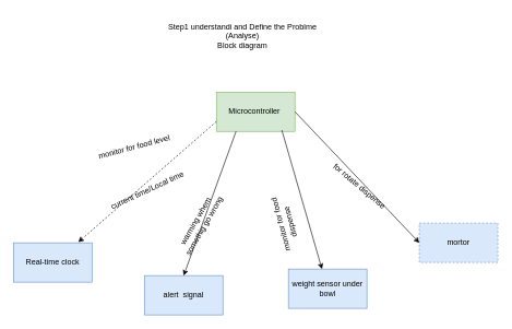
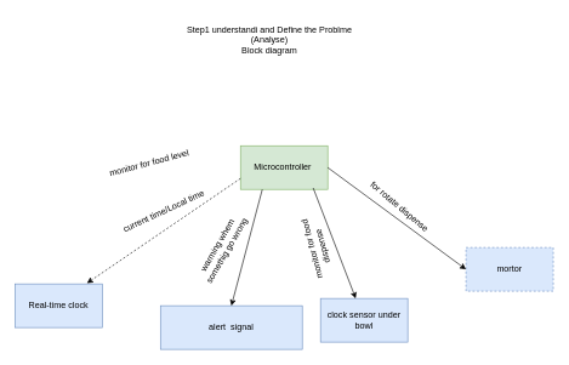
  <mxCell id="0" />
  <mxCell id="1" parent="0" />
- <mxCell id="2" value="Microcontroller&amp;nbsp;" style="rounded=0;whiteSpace=wrap;html=1;fillColor=#d5e8d4;strokeColor=#82b366;" vertex="1" parent="1"><mxGeometry x="330" y="140" width="120" height="60" as="geometry" /></mxCell>
- <mxCell id="3" value="Real-time clock" style="rounded=0;whiteSpace=wrap;html=1;fillColor=#dae8fc;strokeColor=#6c8ebf;" vertex="1" parent="1"><mxGeometry x="20" y="370" width="120" height="60" as="geometry" /></mxCell>
- <mxCell id="4" value="weight sensor under bowl" style="rounded=0;whiteSpace=wrap;html=1;fillColor=#dae8fc;strokeColor=#6c8ebf;" vertex="1" parent="1"><mxGeometry x="440" y="410" width="120" height="60" as="geometry" /></mxCell>
+ <mxCell id="2" value="Microcontroller&amp;nbsp;" style="rounded=0;whiteSpace=wrap;html=1;fillColor=#d5e8d4;strokeColor=#82b366;" vertex="1" parent="1"><mxGeometry x="330" y="200" width="120" height="60" as="geometry" /></mxCell>
+ <mxCell id="3" value="Real-time clock" style="rounded=0;whiteSpace=wrap;html=1;fillColor=#dae8fc;strokeColor=#6c8ebf;" vertex="1" parent="1"><mxGeometry x="20" y="390" width="120" height="60" as="geometry" /></mxCell>
+ <mxCell id="4" value="clock sensor under bowl" style="rounded=0;whiteSpace=wrap;html=1;fillColor=#dae8fc;strokeColor=#6c8ebf;" vertex="1" parent="1"><mxGeometry x="440" y="410" width="120" height="60" as="geometry" /></mxCell>
  <mxCell id="5" value="mortor" style="rounded=0;whiteSpace=wrap;html=1;fillColor=#dae8fc;strokeColor=#6c8ebf;dashed=1;" vertex="1" parent="1"><mxGeometry x="640" y="340" width="120" height="60" as="geometry" /></mxCell>
- <mxCell id="6" value="alert&amp;nbsp; signal" style="rounded=0;whiteSpace=wrap;html=1;fillColor=#dae8fc;strokeColor=#6c8ebf;" vertex="1" parent="1"><mxGeometry x="220" y="420" width="120" height="60" as="geometry" /></mxCell>
+ <mxCell id="6" value="alert&amp;nbsp; signal" style="rounded=0;whiteSpace=wrap;html=1;fillColor=#dae8fc;strokeColor=#6c8ebf;" vertex="1" parent="1"><mxGeometry x="220" y="420" width="195" height="60" as="geometry" /></mxCell>
  <mxCell id="7" value="" style="endArrow=classic;html=1;rounded=0;exitX=0.25;exitY=1;exitDx=0;exitDy=0;entryX=0.5;entryY=0;entryDx=0;entryDy=0;" edge="1" parent="1" source="2" target="6"><mxGeometry width="50" height="50" relative="1" as="geometry"><mxPoint x="200" y="520" as="sourcePoint" /><mxPoint x="250" y="470" as="targetPoint" /></mxGeometry></mxCell>
  <mxCell id="8" value="" style="endArrow=classic;html=1;rounded=0;exitX=0.833;exitY=0.967;exitDx=0;exitDy=0;exitPerimeter=0;" edge="1" parent="1" source="2" target="4"><mxGeometry width="50" height="50" relative="1" as="geometry"><mxPoint x="380" y="310" as="sourcePoint" /><mxPoint x="280" y="480" as="targetPoint" /></mxGeometry></mxCell>
  <mxCell id="9" value="" style="endArrow=classic;html=1;rounded=0;exitX=1;exitY=0.5;exitDx=0;exitDy=0;entryX=0;entryY=0.5;entryDx=0;entryDy=0;" edge="1" parent="1" source="2" target="5"><mxGeometry width="50" height="50" relative="1" as="geometry"><mxPoint x="530" y="390" as="sourcePoint" /><mxPoint x="596" y="532" as="targetPoint" /></mxGeometry></mxCell>
  <mxCell id="10" value="Step1 understandi and Define the Problme (Analyse)&lt;div&gt;Block diagram&lt;/div&gt;" style="text;html=1;align=center;verticalAlign=middle;whiteSpace=wrap;rounded=0;" vertex="1" parent="1"><mxGeometry x="230" y="20" width="280" height="70" as="geometry" /></mxCell>
  <mxCell id="11" value="warming whem somethig go wrong" style="text;html=1;align=center;verticalAlign=middle;whiteSpace=wrap;rounded=0;rotation=-60;" vertex="1" parent="1"><mxGeometry x="240" y="340" width="130" as="geometry" /></mxCell>
  <mxCell id="12" value="monitor for food level" style="text;html=1;align=center;verticalAlign=middle;whiteSpace=wrap;rounded=0;rotation=-15;" vertex="1" parent="1"><mxGeometry x="140" y="224" width="130" as="geometry" /></mxCell>
  <mxCell id="13" value="" style="endArrow=classic;html=1;rounded=0;exitX=0;exitY=0.75;exitDx=0;exitDy=0;entryX=0.825;entryY=-0.017;entryDx=0;entryDy=0;entryPerimeter=0;dashed=1;" edge="1" parent="1" source="2" target="3"><mxGeometry width="50" height="50" relative="1" as="geometry"><mxPoint x="415" y="300" as="sourcePoint" /><mxPoint x="330" y="460" as="targetPoint" /></mxGeometry></mxCell>
  <mxCell id="14" value="monitor for food dispense" style="text;html=1;align=center;verticalAlign=middle;whiteSpace=wrap;rounded=0;rotation=-105;" vertex="1" parent="1"><mxGeometry x="370.002" y="340" width="130" as="geometry" /></mxCell>
  <mxCell id="15" value="for rotate dispense&amp;nbsp;" style="text;html=1;align=center;verticalAlign=middle;whiteSpace=wrap;rounded=0;rotation=40;" vertex="1" parent="1"><mxGeometry x="480" y="270" width="140" height="30" as="geometry" /></mxCell>
  <mxCell id="16" value="current time/Local time" style="text;html=1;align=center;verticalAlign=middle;whiteSpace=wrap;rounded=0;rotation=-25;" vertex="1" parent="1"><mxGeometry x="159.995" y="290.003" width="130" as="geometry" /></mxCell>
